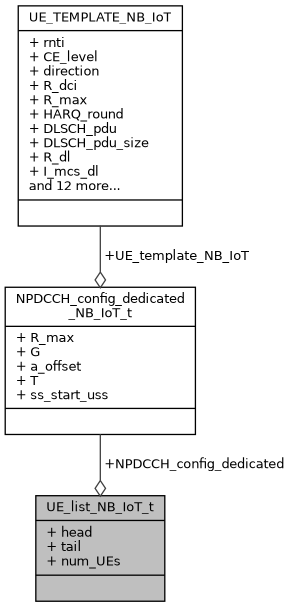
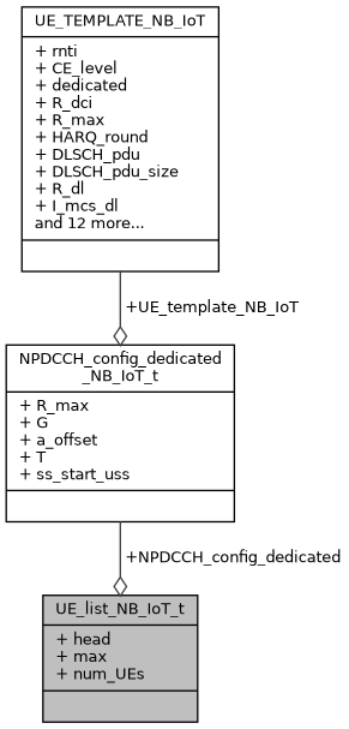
  digraph {
    node [color=black fillcolor=white fontname=Helvetica fontsize=10 shape=record style=filled]
    edge [arrowhead=odiamond color=grey25 fontname=Helvetica fontsize=10 labelfontname=Helvetica labelfontsize=10 style=solid]
-   n1 [fillcolor=grey75 fontcolor=black height=0.2 label="{UE_list_NB_IoT_t\n|+ head\l+ tail\l+ num_UEs\l|}" width=0.4]
-   n2 [height=0.2 label="{UE_TEMPLATE_NB_IoT\n|+ rnti\l+ CE_level\l+ direction\l+ R_dci\l+ R_max\l+ HARQ_round\l+ DLSCH_pdu\l+ DLSCH_pdu_size\l+ R_dl\l+ I_mcs_dl\land 12 more...\l|}" width=0.4]
+   n1 [fillcolor=grey75 fontcolor=black height=0.2 label="{UE_list_NB_IoT_t\n|+ head\l+ max\l+ num_UEs\l|}" width=0.4]
+   n2 [height=0.2 label="{UE_TEMPLATE_NB_IoT\n|+ rnti\l+ CE_level\l+ dedicated\l+ R_dci\l+ R_max\l+ HARQ_round\l+ DLSCH_pdu\l+ DLSCH_pdu_size\l+ R_dl\l+ I_mcs_dl\land 12 more...\l|}" width=0.4]
    n3 [height=0.2 label="{NPDCCH_config_dedicated\l_NB_IoT_t\n|+ R_max\l+ G\l+ a_offset\l+ T\l+ ss_start_uss\l|}" width=0.4]
    n2 -> n3 [label=" +UE_template_NB_IoT"]
    n3 -> n1 [label=" +NPDCCH_config_dedicated"]
  }
